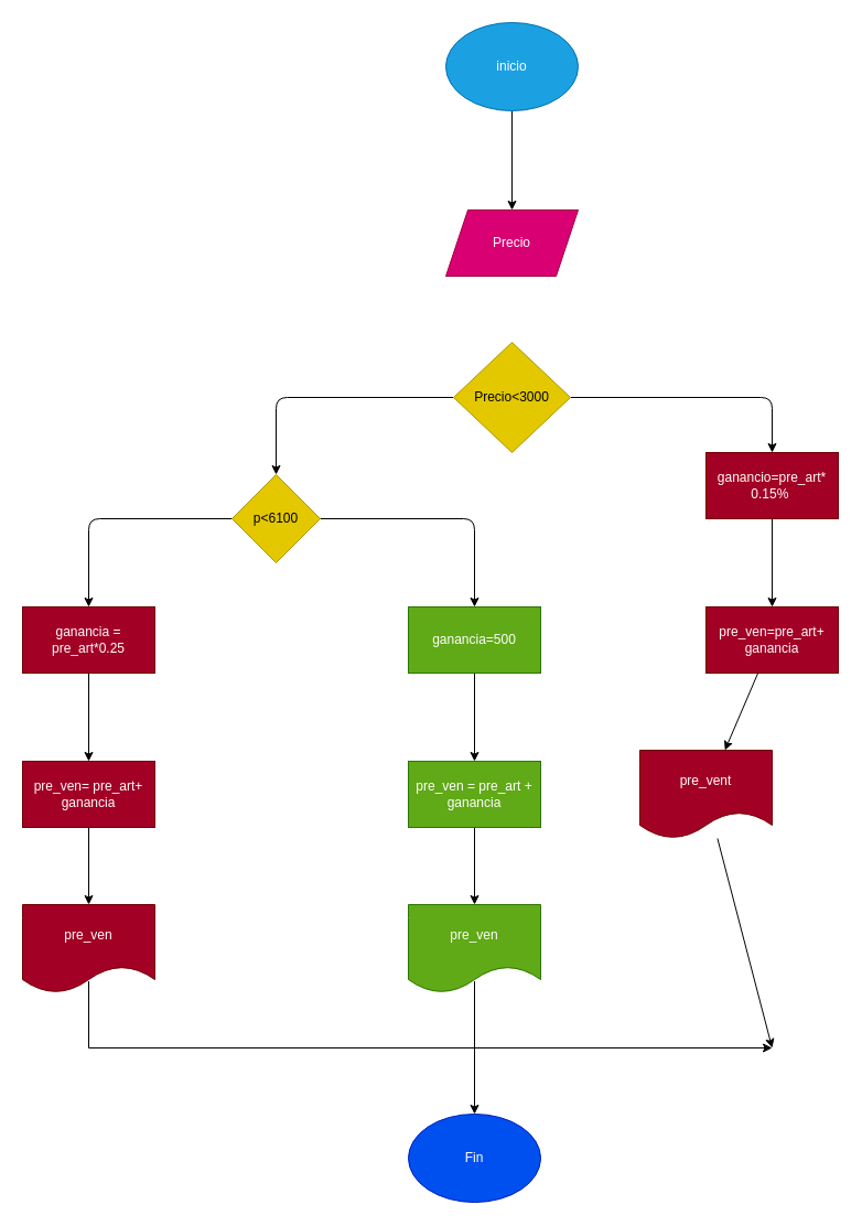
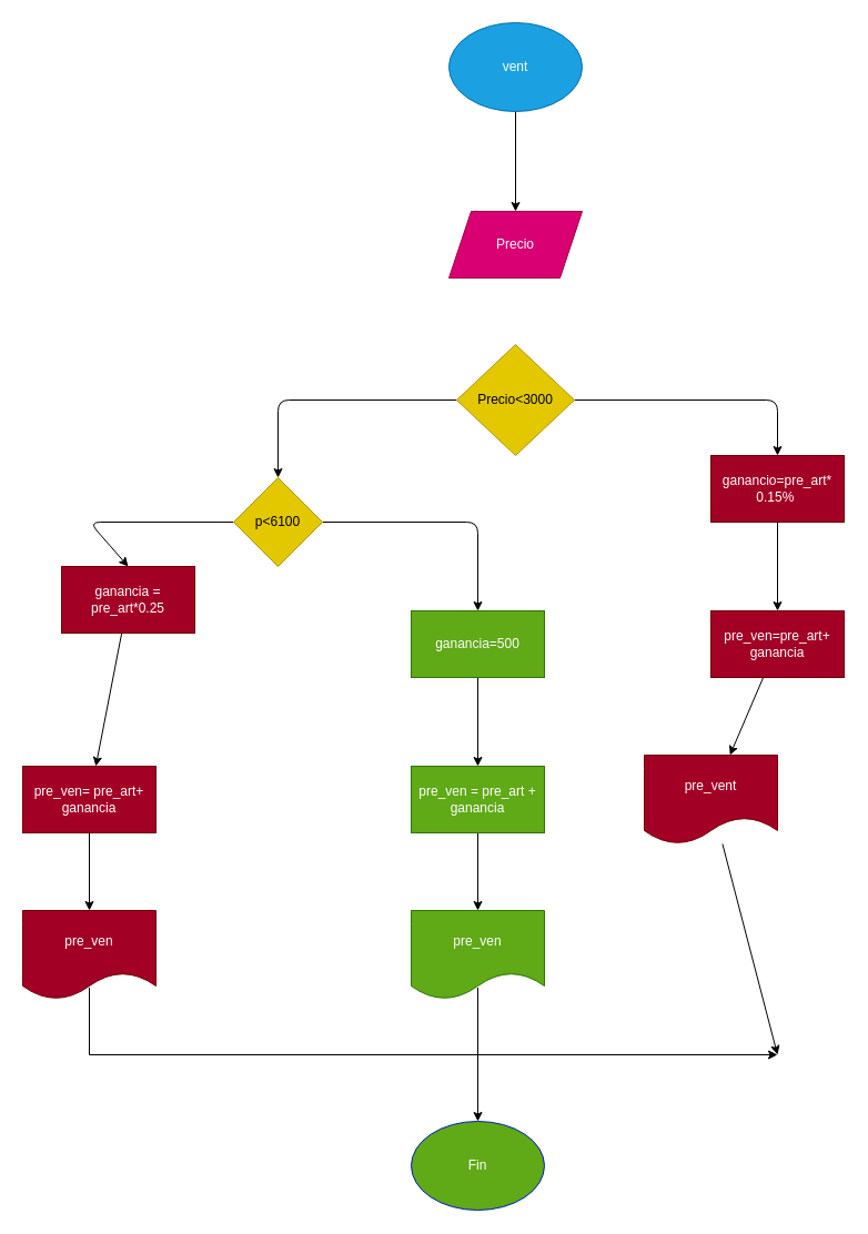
  <mxCell id="0" />
  <mxCell id="1" parent="0" />
  <mxCell id="2" value="" style="edgeStyle=none;html=1;" parent="1" source="3" target="4" edge="1"><mxGeometry relative="1" as="geometry" /></mxCell>
- <mxCell id="3" value="inicio" style="ellipse;whiteSpace=wrap;html=1;fillColor=#1ba1e2;fontColor=#ffffff;strokeColor=#006EAF;" parent="1" vertex="1"><mxGeometry x="404" y="20" width="120" height="80" as="geometry" /></mxCell>
+ <mxCell id="3" value="vent" style="ellipse;whiteSpace=wrap;html=1;fillColor=#1ba1e2;fontColor=#ffffff;strokeColor=#006EAF;" parent="1" vertex="1"><mxGeometry x="404" y="20" width="120" height="80" as="geometry" /></mxCell>
  <mxCell id="4" value="Precio" style="shape=parallelogram;perimeter=parallelogramPerimeter;whiteSpace=wrap;html=1;fixedSize=1;fillColor=#d80073;fontColor=#ffffff;strokeColor=#A50040;" parent="1" vertex="1"><mxGeometry x="404" y="190" width="120" height="60" as="geometry" /></mxCell>
  <mxCell id="5" style="edgeStyle=none;html=1;entryX=0.5;entryY=0;entryDx=0;entryDy=0;" parent="1" source="7" target="9" edge="1"><mxGeometry relative="1" as="geometry"><Array as="points"><mxPoint x="700" y="360" /></Array></mxGeometry></mxCell>
  <mxCell id="6" style="edgeStyle=none;html=1;entryX=0.5;entryY=0;entryDx=0;entryDy=0;" parent="1" source="7" target="16" edge="1"><mxGeometry relative="1" as="geometry"><Array as="points"><mxPoint x="250" y="360" /></Array></mxGeometry></mxCell>
  <mxCell id="7" value="Precio&amp;lt;3000" style="rhombus;whiteSpace=wrap;html=1;fillColor=#e3c800;fontColor=#000000;strokeColor=#B09500;" parent="1" vertex="1"><mxGeometry x="411" y="310" width="106" height="100" as="geometry" /></mxCell>
  <mxCell id="8" value="" style="edgeStyle=none;html=1;" parent="1" source="9" target="11" edge="1"><mxGeometry relative="1" as="geometry" /></mxCell>
  <mxCell id="9" value="ganancio=pre_art* 0.15%&amp;nbsp;" style="rounded=0;whiteSpace=wrap;html=1;fillColor=#a20025;fontColor=#ffffff;strokeColor=#6F0000;" parent="1" vertex="1"><mxGeometry x="640" y="410" width="120" height="60" as="geometry" /></mxCell>
  <mxCell id="10" value="" style="edgeStyle=none;html=1;" parent="1" source="11" target="13" edge="1"><mxGeometry relative="1" as="geometry" /></mxCell>
  <mxCell id="11" value="pre_ven=pre_art+&lt;br&gt;ganancia" style="whiteSpace=wrap;html=1;rounded=0;fillColor=#a20025;fontColor=#ffffff;strokeColor=#6F0000;" parent="1" vertex="1"><mxGeometry x="640" y="550" width="120" height="60" as="geometry" /></mxCell>
  <mxCell id="12" style="edgeStyle=none;html=1;" edge="1" parent="1" source="13"><mxGeometry relative="1" as="geometry"><mxPoint x="700" y="950" as="targetPoint" /></mxGeometry></mxCell>
  <mxCell id="13" value="pre_vent" style="shape=document;whiteSpace=wrap;html=1;boundedLbl=1;rounded=0;fillColor=#a20025;fontColor=#ffffff;strokeColor=#6F0000;" parent="1" vertex="1"><mxGeometry x="580" y="680" width="120" height="80" as="geometry" /></mxCell>
  <mxCell id="14" style="edgeStyle=none;html=1;entryX=0.5;entryY=0;entryDx=0;entryDy=0;" parent="1" source="16" target="18" edge="1"><mxGeometry relative="1" as="geometry"><Array as="points"><mxPoint x="430" y="470" /></Array></mxGeometry></mxCell>
  <mxCell id="15" style="edgeStyle=none;html=1;entryX=0.5;entryY=0;entryDx=0;entryDy=0;" parent="1" source="16" target="23" edge="1"><mxGeometry relative="1" as="geometry"><Array as="points"><mxPoint x="80" y="470" /></Array></mxGeometry></mxCell>
  <mxCell id="16" value="p&amp;lt;6100" style="rhombus;whiteSpace=wrap;html=1;fillColor=#e3c800;fontColor=#000000;strokeColor=#B09500;" parent="1" vertex="1"><mxGeometry x="210" y="430" width="80" height="80" as="geometry" /></mxCell>
  <mxCell id="17" value="" style="edgeStyle=none;html=1;" parent="1" source="18" target="20" edge="1"><mxGeometry relative="1" as="geometry" /></mxCell>
  <mxCell id="18" value="ganancia=500" style="rounded=0;whiteSpace=wrap;html=1;fillColor=#60a917;fontColor=#ffffff;strokeColor=#2D7600;" parent="1" vertex="1"><mxGeometry x="370" y="550" width="120" height="60" as="geometry" /></mxCell>
  <mxCell id="19" value="" style="edgeStyle=none;html=1;" parent="1" source="20" target="21" edge="1"><mxGeometry relative="1" as="geometry" /></mxCell>
  <mxCell id="20" value="pre_ven = pre_art + ganancia" style="whiteSpace=wrap;html=1;rounded=0;fillColor=#60a917;fontColor=#ffffff;strokeColor=#2D7600;" parent="1" vertex="1"><mxGeometry x="370" y="690" width="120" height="60" as="geometry" /></mxCell>
  <mxCell id="21" value="pre_ven" style="shape=document;whiteSpace=wrap;html=1;boundedLbl=1;rounded=0;fillColor=#60a917;fontColor=#ffffff;strokeColor=#2D7600;" parent="1" vertex="1"><mxGeometry x="370" y="820" width="120" height="80" as="geometry" /></mxCell>
  <mxCell id="22" value="" style="edgeStyle=none;html=1;" parent="1" source="23" target="25" edge="1"><mxGeometry relative="1" as="geometry" /></mxCell>
- <mxCell id="23" value="ganancia = pre_art*0.25" style="rounded=0;whiteSpace=wrap;html=1;fillColor=#a20025;fontColor=#ffffff;strokeColor=#6F0000;" parent="1" vertex="1"><mxGeometry x="20" y="550" width="120" height="60" as="geometry" /></mxCell>
+ <mxCell id="23" value="ganancia = pre_art*0.25" style="rounded=0;whiteSpace=wrap;html=1;fillColor=#a20025;fontColor=#ffffff;strokeColor=#6F0000;" parent="1" vertex="1"><mxGeometry x="55" y="510" width="120" height="60" as="geometry" /></mxCell>
  <mxCell id="24" value="" style="edgeStyle=none;html=1;" parent="1" source="25" target="26" edge="1"><mxGeometry relative="1" as="geometry" /></mxCell>
  <mxCell id="25" value="pre_ven= pre_art+ ganancia" style="whiteSpace=wrap;html=1;rounded=0;fillColor=#a20025;fontColor=#ffffff;strokeColor=#6F0000;" parent="1" vertex="1"><mxGeometry x="20" y="690" width="120" height="60" as="geometry" /></mxCell>
  <mxCell id="26" value="pre_ven" style="shape=document;whiteSpace=wrap;html=1;boundedLbl=1;rounded=0;fillColor=#a20025;fontColor=#ffffff;strokeColor=#6F0000;" parent="1" vertex="1"><mxGeometry x="20" y="820" width="120" height="80" as="geometry" /></mxCell>
  <mxCell id="27" style="edgeStyle=none;html=1;exitX=1;exitY=1;exitDx=0;exitDy=0;entryX=1;entryY=0.5;entryDx=0;entryDy=0;entryPerimeter=0;" edge="1" parent="1" source="29"><mxGeometry relative="1" as="geometry"><mxPoint x="700" y="950" as="targetPoint" /></mxGeometry></mxCell>
  <mxCell id="28" style="edgeStyle=none;html=1;exitX=1;exitY=1;exitDx=0;exitDy=0;entryX=0.5;entryY=0;entryDx=0;entryDy=0;" edge="1" parent="1" source="29" target="30"><mxGeometry relative="1" as="geometry" /></mxCell>
  <mxCell id="29" value="" style="shape=partialRectangle;whiteSpace=wrap;html=1;bottom=1;right=1;left=1;top=0;fillColor=none;routingCenterX=-0.5;" parent="1" vertex="1"><mxGeometry x="80" y="890" width="350" height="60" as="geometry" /></mxCell>
- <mxCell id="30" value="Fin" style="ellipse;whiteSpace=wrap;html=1;fillColor=#0050ef;fontColor=#ffffff;strokeColor=#001DBC;" vertex="1" parent="1"><mxGeometry x="370" y="1010" width="120" height="80" as="geometry" /></mxCell>
+ <mxCell id="30" value="Fin" style="ellipse;whiteSpace=wrap;html=1;fillColor=#60a917;fontColor=#ffffff;strokeColor=#001DBC;" vertex="1" parent="1"><mxGeometry x="370" y="1010" width="120" height="80" as="geometry" /></mxCell>
